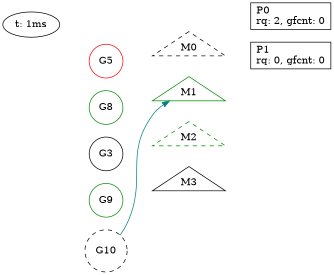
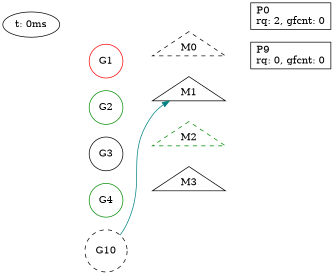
  digraph {
    rankdir=LR
    node [group=g shape=circle]
    edge [style=invis]
    n1 [group=p label="P0\lrq: 2, gfcnt: 0\l" shape=box]
-   n2 [group=p label="P1\lrq: 0, gfcnt: 0\l" shape=box]
+   n2 [group=p label="P9\lrq: 0, gfcnt: 0\l" shape=box]
    n3 [fillcolor=white group=m label=M3 shape=triangle style=filled]
    n4 [color=green4 fillcolor=white group=m label=M2 shape=triangle style="dashed,filled"]
-   n5 [fillcolor=white group=m label=M1 shape=triangle style=filled color=green4]
+   n5 [fillcolor=white group=m label=M1 shape=triangle style=filled]
    n6 [fillcolor=white group=m label=M0 shape=triangle style="dashed,filled"]
-   n7 [color=red label=G5]
+   n7 [color=red label=G1]
    n8 [color=black label=G10 style=dashed]
-   n9 [color=green4 label=G8]
+   n9 [color=green4 label=G2]
    n10 [color=black label=G3]
-   n11 [color=green4 label=G9]
-   n12 [label="t: 1ms" group="" shape=""]
+   n11 [color=green4 label=G4]
+   n12 [label="t: 0ms" group="" shape=""]
    subgraph sub_1 {
      rank=same
      n1
      n2
    }
    subgraph sub_2 {
      rank=same
      n3
      n4
      n5
      n6
    }
    subgraph sub_3 {
      rank=same
      n7
      n8
      n9
      n10
      n11
    }
    n1 -> n2
    n4 -> n3
    n5 -> n4
    n6 -> n1
    n6 -> n5
    n7 -> n6
    n7 -> n9
    n8 -> n5 [color=teal style=""]
    n9 -> n10
    n10 -> n11
    n11 -> n8
    n12 -> n1
    n12 -> n6
    n12 -> n7
  }
